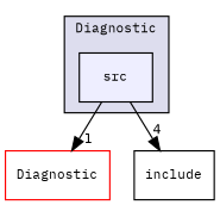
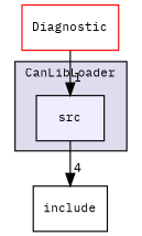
  digraph {
    compound=true
    fontname="IBM Plex Mono"
    node [fontname="IBM Plex Mono" fontsize=10 shape=box style=filled]
    edge [fontname="IBM Plex Mono" labeldistance=1.5 labelfontname=Helvetica labelfontsize=10]
    n1 [fillcolor="#eeeeff" label=src pencolor=black]
    n2 [color=red fillcolor=white label=Diagnostic]
    n3 [label=include style=""]
    subgraph cluster_1 {
      bgcolor="#ddddee"
      fontsize=10
-     label=Diagnostic
+     label=CanLibLoader
      pencolor=black
      n1
    }
-   n1 -> n2 [headlabel=1]
+   n2 -> n1 [headlabel=1]
    n1 -> n3 [headlabel=4]
  }
